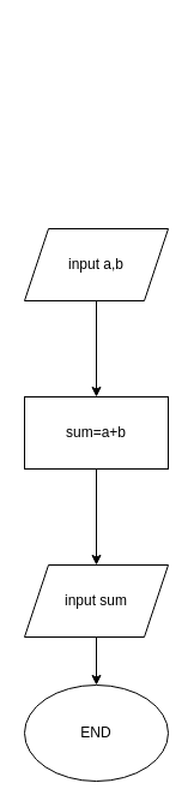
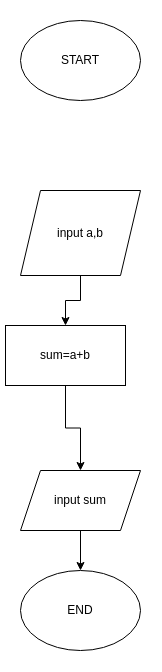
  <mxCell id="0" />
  <mxCell id="1" parent="0" />
+ <mxCell id="2" value="START" style="ellipse;whiteSpace=wrap;html=1;" vertex="1" parent="1"><mxGeometry x="20" y="20" width="120" height="80" as="geometry" /></mxCell>
  <mxCell id="3" value="" style="edgeStyle=orthogonalEdgeStyle;rounded=0;orthogonalLoop=1;jettySize=auto;html=1;" edge="1" parent="1" source="4" target="6"><mxGeometry relative="1" as="geometry" /></mxCell>
- <mxCell id="4" value="input a,b" style="shape=parallelogram;perimeter=parallelogramPerimeter;whiteSpace=wrap;html=1;fixedSize=1;" vertex="1" parent="1"><mxGeometry x="20" y="190" width="120" height="60" as="geometry" /></mxCell>
+ <mxCell id="4" value="input a,b" style="shape=parallelogram;perimeter=parallelogramPerimeter;whiteSpace=wrap;html=1;fixedSize=1;" vertex="1" parent="1"><mxGeometry x="20" y="190" width="120" height="85" as="geometry" /></mxCell>
  <mxCell id="5" value="" style="edgeStyle=orthogonalEdgeStyle;rounded=0;orthogonalLoop=1;jettySize=auto;html=1;" edge="1" parent="1" source="6" target="8"><mxGeometry relative="1" as="geometry" /></mxCell>
- <mxCell id="6" value="sum=a+b" style="whiteSpace=wrap;html=1;" vertex="1" parent="1"><mxGeometry x="20" y="330" width="120" height="60" as="geometry" /></mxCell>
+ <mxCell id="6" value="sum=a+b" style="whiteSpace=wrap;html=1;" vertex="1" parent="1"><mxGeometry x="5" y="325" width="120" height="60" as="geometry" /></mxCell>
  <mxCell id="7" value="" style="edgeStyle=orthogonalEdgeStyle;rounded=0;orthogonalLoop=1;jettySize=auto;html=1;" edge="1" parent="1" source="8" target="9"><mxGeometry relative="1" as="geometry" /></mxCell>
  <mxCell id="8" value="input sum" style="shape=parallelogram;perimeter=parallelogramPerimeter;whiteSpace=wrap;html=1;fixedSize=1;" vertex="1" parent="1"><mxGeometry x="20" y="470" width="120" height="60" as="geometry" /></mxCell>
  <mxCell id="9" value="END" style="ellipse;whiteSpace=wrap;html=1;" vertex="1" parent="1"><mxGeometry x="20" y="570" width="120" height="80" as="geometry" /></mxCell>
